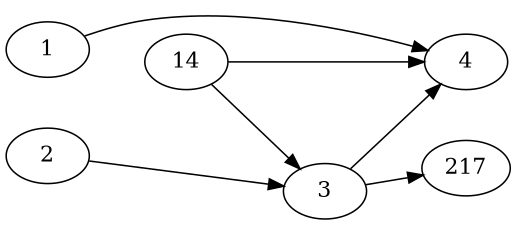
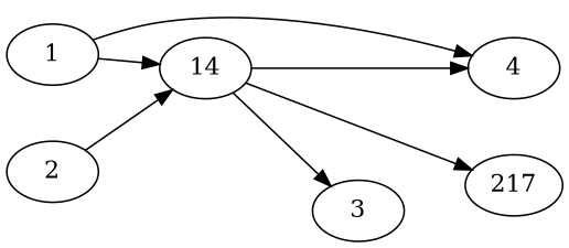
  strict digraph {
    rankdir=LR
    node [activation_type=NullActivation neuron_type=HIDN]
    edge [parameters="[0.3 0.11524015743237685 0 0.10515712516197855 0 0 0 0]" recurrent=false]
    1 [neuron_type=BIAS]
    4 [activation_type=SigmoidSteepenedActivation neuron_type=OUTP]
    14 [activation_type=SigmoidSteepenedActivation]
    3 [neuron_type=INPT]
    2 [neuron_type=INPT]
    217 [activation_type=SigmoidSteepenedActivation]
    1 -> 4 [parameters="[0.2651035814110836 0.0030069259997080144 0 0 0.014805194147599936 0.33476312238809064 0.1015732311004143 0]" weight=-1.566664]
+   1 -> 14 [parameters="[0.2651035814110836 0.0030069259997080144 0 0 0.014805194147599936 0.33476312238809064 0.1015732311004143 0]" weight=-0.329179]
    14 -> 4 [parameters="[0.6035454355427559 0 0 0 0.7438517481266288 0 0 0]" weight=7.254018]
    14 -> 3 [weight=2.558487]
-   3 -> 4 [weight=-2.376444]
-   3 -> 217 [weight=1.000000]
-   2 -> 3 [weight=-3.585731]
+   14 -> 217 [weight=1.000000]
+   2 -> 14 [weight=-3.585731]
  }
